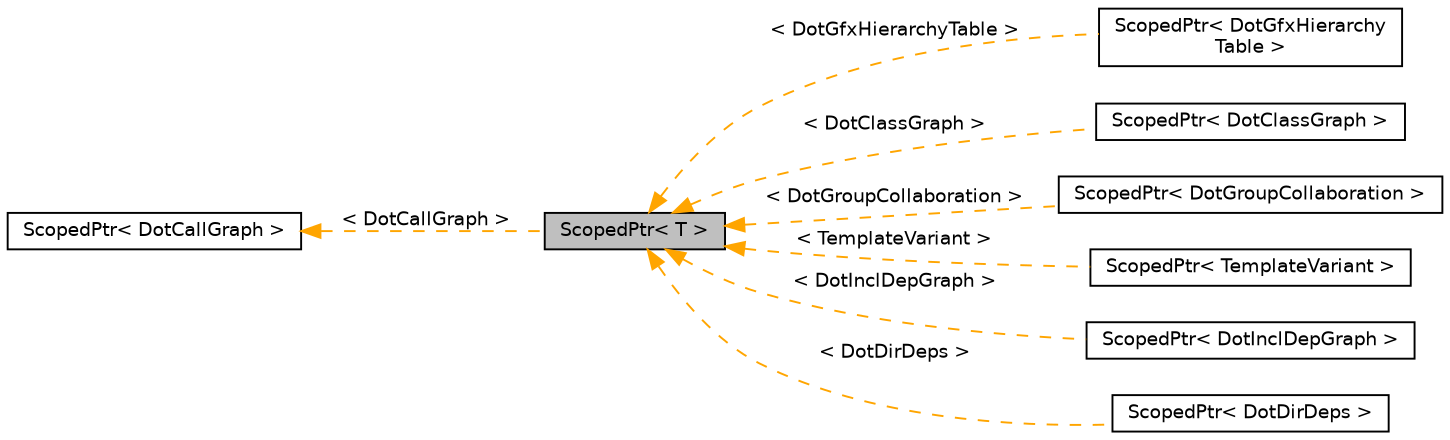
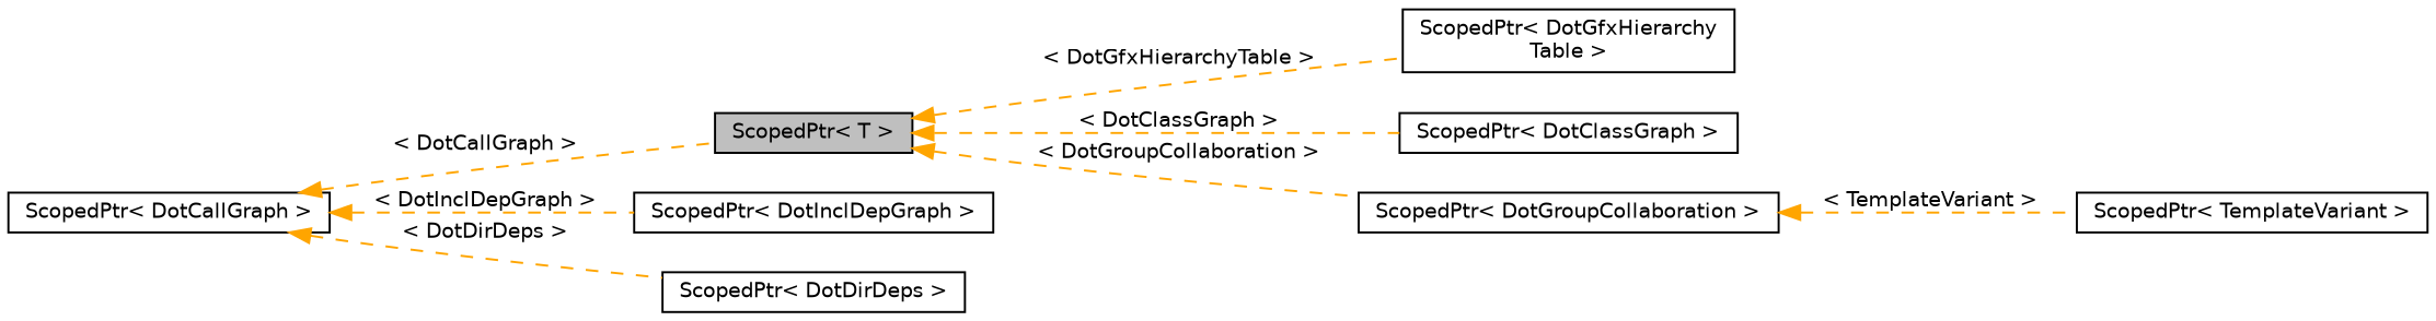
  digraph {
    rankdir=LR
    node [color=black fillcolor=white fontname=Helvetica fontsize=10 shape=record style=filled]
    edge [color=orange dir=back fontname=Helvetica fontsize=10 labelfontname=Helvetica labelfontsize=10 style=dashed]
    n1 [fillcolor=grey75 fontcolor=black height=0.2 label="ScopedPtr\< T \>" width=0.4]
    n2 [height=0.2 label="ScopedPtr\< DotGfxHierarchy\lTable \>" width=0.4]
    n3 [height=0.2 label="ScopedPtr\< DotClassGraph \>" width=0.4]
    n4 [height=0.2 label="ScopedPtr\< DotGroupCollaboration \>" width=0.4]
    n5 [height=0.2 label="ScopedPtr\< TemplateVariant \>" width=0.4]
    n6 [height=0.2 label="ScopedPtr\< DotInclDepGraph \>" width=0.4]
    n7 [height=0.2 label="ScopedPtr\< DotDirDeps \>" width=0.4]
    n8 [height=0.2 label="ScopedPtr\< DotCallGraph \>" width=0.4]
    n1 -> n2 [label=" \< DotGfxHierarchyTable \>"]
    n1 -> n3 [label=" \< DotClassGraph \>"]
    n1 -> n4 [label=" \< DotGroupCollaboration \>"]
-   n1 -> n5 [label=" \< TemplateVariant \>"]
-   n1 -> n6 [label=" \< DotInclDepGraph \>"]
-   n1 -> n7 [label=" \< DotDirDeps \>"]
+   n4 -> n5 [label=" \< TemplateVariant \>"]
+   n8 -> n6 [label=" \< DotInclDepGraph \>"]
+   n8 -> n7 [label=" \< DotDirDeps \>"]
    n8 -> n1 [label=" \< DotCallGraph \>"]
  }
